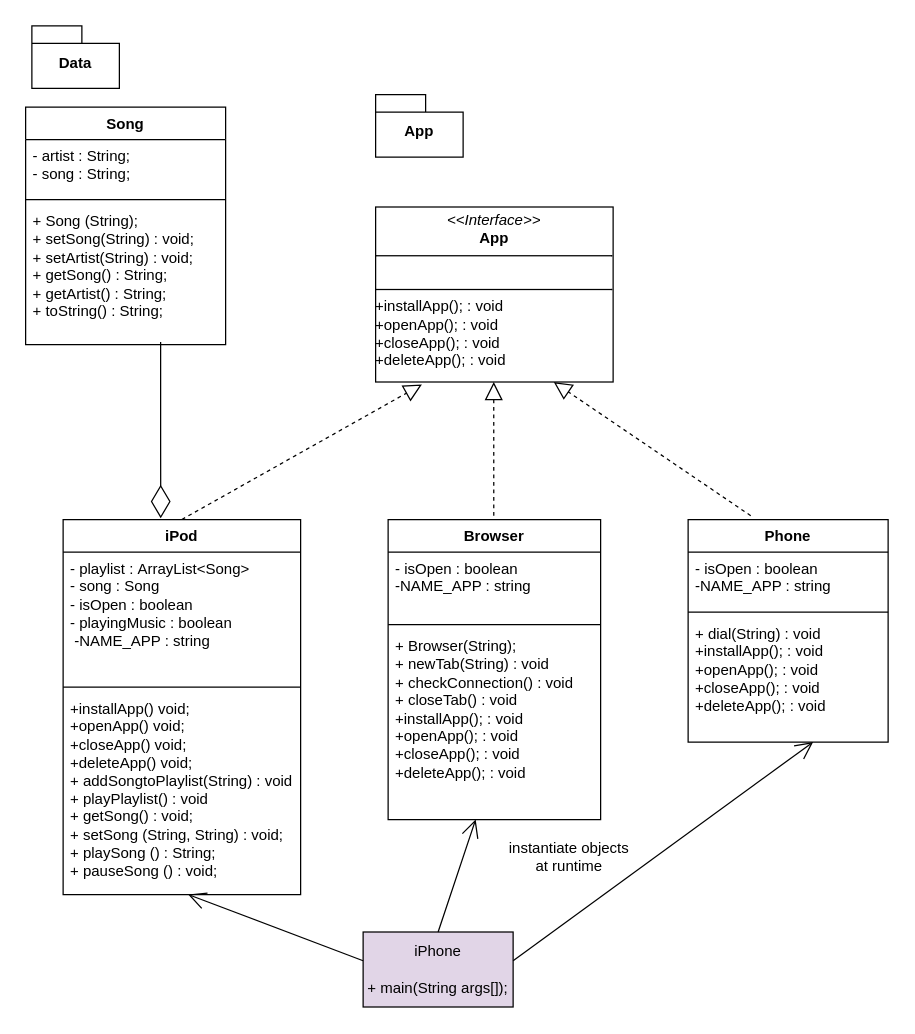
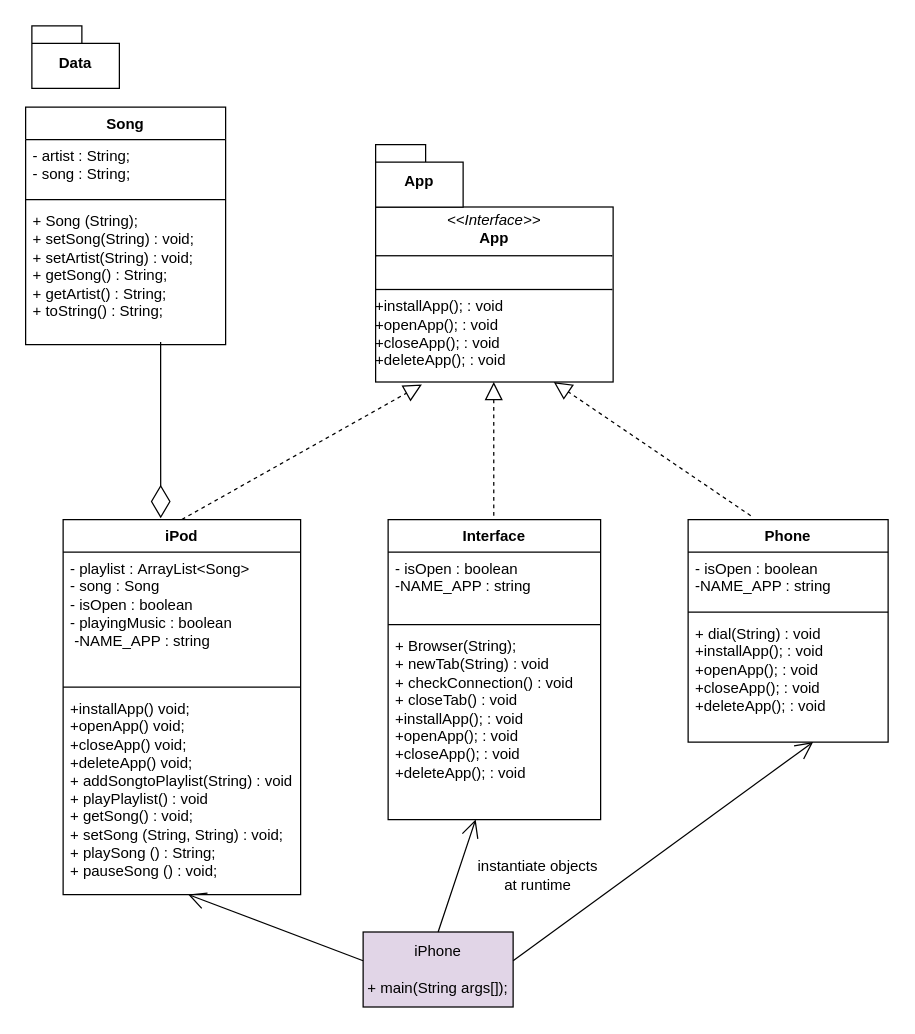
  <mxCell id="0" />
  <mxCell id="1" parent="0" />
  <mxCell id="2" value="iPhone&lt;div&gt;&lt;br&gt;&lt;/div&gt;&lt;div&gt;+ main(String args[]);&lt;/div&gt;" style="rounded=0;whiteSpace=wrap;html=1;fillColor=#e1d5e7;" vertex="1" parent="1"><mxGeometry x="290" y="745" width="120" height="60" as="geometry" /></mxCell>
  <mxCell id="3" value="&lt;p style=&quot;margin:0px;margin-top:4px;text-align:center;&quot;&gt;&lt;i&gt;&amp;lt;&amp;lt;Interface&amp;gt;&amp;gt;&lt;/i&gt;&lt;br&gt;&lt;b&gt;App&lt;/b&gt;&lt;/p&gt;&lt;hr size=&quot;1&quot; style=&quot;border-style:solid;&quot;&gt;&lt;p style=&quot;margin:0px;margin-left:4px;&quot;&gt;&lt;br&gt;&lt;/p&gt;&lt;hr size=&quot;1&quot; style=&quot;border-style:solid;&quot;&gt;&lt;div style=&quot;&quot;&gt;+installApp(); : void&lt;/div&gt;&lt;div style=&quot;&quot;&gt;+openApp(); : void&lt;/div&gt;&lt;div style=&quot;&quot;&gt;+closeApp(); : void&lt;/div&gt;&lt;div style=&quot;&quot;&gt;+deleteApp(); : void&lt;/div&gt;" style="verticalAlign=top;align=left;overflow=fill;html=1;whiteSpace=wrap;" vertex="1" parent="1"><mxGeometry x="300" y="165" width="190" height="140" as="geometry" /></mxCell>
  <mxCell id="4" value="iPod" style="swimlane;fontStyle=1;align=center;verticalAlign=top;childLayout=stackLayout;horizontal=1;startSize=26;horizontalStack=0;resizeParent=1;resizeParentMax=0;resizeLast=0;collapsible=1;marginBottom=0;whiteSpace=wrap;html=1;" vertex="1" parent="1"><mxGeometry x="50" y="415" width="190" height="300" as="geometry" /></mxCell>
  <mxCell id="5" value="&lt;div&gt;- playlist :&amp;nbsp;&lt;span style=&quot;background-color: initial;&quot;&gt;ArrayList&amp;lt;Song&amp;gt;&lt;/span&gt;&lt;span style=&quot;background-color: initial;&quot;&gt;&amp;nbsp;&lt;/span&gt;&lt;/div&gt;&lt;div&gt;- song : Song&lt;/div&gt;&lt;div&gt;- isOpen : boolean&lt;/div&gt;&lt;div&gt;- playingMusic : boolean&amp;nbsp;&lt;/div&gt;&lt;div&gt;&amp;nbsp;-NAME_APP : string&lt;/div&gt;" style="text;strokeColor=none;fillColor=none;align=left;verticalAlign=top;spacingLeft=4;spacingRight=4;overflow=hidden;rotatable=0;points=[[0,0.5],[1,0.5]];portConstraint=eastwest;whiteSpace=wrap;html=1;" vertex="1" parent="4"><mxGeometry y="26" width="190" height="104" as="geometry" /></mxCell>
  <mxCell id="6" value="" style="line;strokeWidth=1;fillColor=none;align=left;verticalAlign=middle;spacingTop=-1;spacingLeft=3;spacingRight=3;rotatable=0;labelPosition=right;points=[];portConstraint=eastwest;strokeColor=inherit;" vertex="1" parent="4"><mxGeometry y="130" width="190" height="8" as="geometry" /></mxCell>
  <mxCell id="7" value="&lt;div&gt;+installApp() void;&lt;/div&gt;&lt;div&gt;+openApp() void;&lt;/div&gt;&lt;div&gt;+closeApp() void;&lt;/div&gt;&lt;div&gt;+deleteApp() void;&lt;/div&gt;&lt;div&gt;+&amp;nbsp;addSongtoPlaylist(String) : void&lt;/div&gt;&lt;div&gt;+&amp;nbsp;playPlaylist() : void&lt;/div&gt;&lt;div&gt;+&amp;nbsp;getSong() : void;&lt;/div&gt;&lt;div&gt;+&amp;nbsp;setSong (String, String) : void;&lt;/div&gt;&lt;div&gt;+&amp;nbsp;playSong () : String;&lt;/div&gt;&lt;div&gt;+ pauseSong () : void;&lt;/div&gt;&lt;div&gt;&lt;br&gt;&lt;/div&gt;" style="text;strokeColor=none;fillColor=none;align=left;verticalAlign=top;spacingLeft=4;spacingRight=4;overflow=hidden;rotatable=0;points=[[0,0.5],[1,0.5]];portConstraint=eastwest;whiteSpace=wrap;html=1;" vertex="1" parent="4"><mxGeometry y="138" width="190" height="162" as="geometry" /></mxCell>
- <mxCell id="8" value="Browser" style="swimlane;fontStyle=1;align=center;verticalAlign=top;childLayout=stackLayout;horizontal=1;startSize=26;horizontalStack=0;resizeParent=1;resizeParentMax=0;resizeLast=0;collapsible=1;marginBottom=0;whiteSpace=wrap;html=1;" vertex="1" parent="1"><mxGeometry x="310" y="415" width="170" height="240" as="geometry" /></mxCell>
+ <mxCell id="8" value="Interface" style="swimlane;fontStyle=1;align=center;verticalAlign=top;childLayout=stackLayout;horizontal=1;startSize=26;horizontalStack=0;resizeParent=1;resizeParentMax=0;resizeLast=0;collapsible=1;marginBottom=0;whiteSpace=wrap;html=1;" vertex="1" parent="1"><mxGeometry x="310" y="415" width="170" height="240" as="geometry" /></mxCell>
  <mxCell id="9" value="&lt;div&gt;- isOpen : boolean&lt;/div&gt;&lt;div&gt;-NAME_APP : string&lt;br&gt;&lt;/div&gt;" style="text;strokeColor=none;fillColor=none;align=left;verticalAlign=top;spacingLeft=4;spacingRight=4;overflow=hidden;rotatable=0;points=[[0,0.5],[1,0.5]];portConstraint=eastwest;whiteSpace=wrap;html=1;" vertex="1" parent="8"><mxGeometry y="26" width="170" height="54" as="geometry" /></mxCell>
  <mxCell id="10" value="" style="line;strokeWidth=1;fillColor=none;align=left;verticalAlign=middle;spacingTop=-1;spacingLeft=3;spacingRight=3;rotatable=0;labelPosition=right;points=[];portConstraint=eastwest;strokeColor=inherit;" vertex="1" parent="8"><mxGeometry y="80" width="170" height="8" as="geometry" /></mxCell>
  <mxCell id="11" value="+ Browser(String);&lt;div&gt;+&amp;nbsp;newTab(String) : void&lt;/div&gt;&lt;div&gt;+&amp;nbsp;checkConnection() : void&lt;/div&gt;&lt;div&gt;+&amp;nbsp;closeTab() : void&lt;/div&gt;&lt;div&gt;&lt;div&gt;+installApp(); : void&lt;/div&gt;&lt;div&gt;+openApp(); : void&lt;/div&gt;&lt;div&gt;+closeApp(); : void&lt;/div&gt;&lt;div&gt;+deleteApp(); : void&lt;/div&gt;&lt;/div&gt;&lt;div&gt;&lt;br&gt;&lt;/div&gt;&lt;div&gt;&lt;br&gt;&lt;/div&gt;" style="text;strokeColor=none;fillColor=none;align=left;verticalAlign=top;spacingLeft=4;spacingRight=4;overflow=hidden;rotatable=0;points=[[0,0.5],[1,0.5]];portConstraint=eastwest;whiteSpace=wrap;html=1;" vertex="1" parent="8"><mxGeometry y="88" width="170" height="152" as="geometry" /></mxCell>
  <mxCell id="12" value="Phone" style="swimlane;fontStyle=1;align=center;verticalAlign=top;childLayout=stackLayout;horizontal=1;startSize=26;horizontalStack=0;resizeParent=1;resizeParentMax=0;resizeLast=0;collapsible=1;marginBottom=0;whiteSpace=wrap;html=1;" vertex="1" parent="1"><mxGeometry x="550" y="415" width="160" height="178" as="geometry" /></mxCell>
  <mxCell id="13" value="&lt;div&gt;- isOpen : boolean&lt;/div&gt;&lt;div&gt;-NAME_APP : string&lt;/div&gt;" style="text;strokeColor=none;fillColor=none;align=left;verticalAlign=top;spacingLeft=4;spacingRight=4;overflow=hidden;rotatable=0;points=[[0,0.5],[1,0.5]];portConstraint=eastwest;whiteSpace=wrap;html=1;" vertex="1" parent="12"><mxGeometry y="26" width="160" height="44" as="geometry" /></mxCell>
  <mxCell id="14" value="" style="line;strokeWidth=1;fillColor=none;align=left;verticalAlign=middle;spacingTop=-1;spacingLeft=3;spacingRight=3;rotatable=0;labelPosition=right;points=[];portConstraint=eastwest;strokeColor=inherit;" vertex="1" parent="12"><mxGeometry y="70" width="160" height="8" as="geometry" /></mxCell>
  <mxCell id="15" value="+ dial(String) : void&lt;div&gt;&lt;div&gt;+installApp(); : void&lt;/div&gt;&lt;div&gt;+openApp(); : void&lt;/div&gt;&lt;div&gt;+closeApp(); : void&lt;/div&gt;&lt;div&gt;+deleteApp(); : void&lt;/div&gt;&lt;/div&gt;" style="text;strokeColor=none;fillColor=none;align=left;verticalAlign=top;spacingLeft=4;spacingRight=4;overflow=hidden;rotatable=0;points=[[0,0.5],[1,0.5]];portConstraint=eastwest;whiteSpace=wrap;html=1;" vertex="1" parent="12"><mxGeometry y="78" width="160" height="100" as="geometry" /></mxCell>
  <mxCell id="16" value="" style="endArrow=block;dashed=1;endFill=0;endSize=12;html=1;rounded=0;entryX=0.195;entryY=1.014;entryDx=0;entryDy=0;entryPerimeter=0;exitX=0.5;exitY=0;exitDx=0;exitDy=0;" edge="1" parent="1" source="4" target="3"><mxGeometry width="160" relative="1" as="geometry"><mxPoint x="210" y="415" as="sourcePoint" /><mxPoint x="270" y="305" as="targetPoint" /></mxGeometry></mxCell>
  <mxCell id="17" value="" style="endArrow=block;dashed=1;endFill=0;endSize=12;html=1;rounded=0;entryX=0.642;entryY=1.021;entryDx=0;entryDy=0;entryPerimeter=0;" edge="1" parent="1"><mxGeometry width="160" relative="1" as="geometry"><mxPoint x="394.52" y="412.06" as="sourcePoint" /><mxPoint x="394.5" y="305" as="targetPoint" /></mxGeometry></mxCell>
  <mxCell id="18" value="" style="endArrow=block;dashed=1;endFill=0;endSize=12;html=1;rounded=0;entryX=0.75;entryY=1;entryDx=0;entryDy=0;exitX=0.313;exitY=-0.017;exitDx=0;exitDy=0;exitPerimeter=0;" edge="1" parent="1" source="12" target="3"><mxGeometry width="160" relative="1" as="geometry"><mxPoint x="520" y="385" as="sourcePoint" /><mxPoint x="680" y="385" as="targetPoint" /></mxGeometry></mxCell>
- <mxCell id="19" value="App" style="shape=folder;fontStyle=1;spacingTop=10;tabWidth=40;tabHeight=14;tabPosition=left;html=1;whiteSpace=wrap;" vertex="1" parent="1"><mxGeometry x="300" y="75" width="70" height="50" as="geometry" /></mxCell>
+ <mxCell id="19" value="App" style="shape=folder;fontStyle=1;spacingTop=10;tabWidth=40;tabHeight=14;tabPosition=left;html=1;whiteSpace=wrap;" vertex="1" parent="1"><mxGeometry x="300" y="115" width="70" height="50" as="geometry" /></mxCell>
  <mxCell id="20" value="Data" style="shape=folder;fontStyle=1;spacingTop=10;tabWidth=40;tabHeight=14;tabPosition=left;html=1;whiteSpace=wrap;" vertex="1" parent="1"><mxGeometry x="25" y="20" width="70" height="50" as="geometry" /></mxCell>
  <mxCell id="21" value="Song" style="swimlane;fontStyle=1;align=center;verticalAlign=top;childLayout=stackLayout;horizontal=1;startSize=26;horizontalStack=0;resizeParent=1;resizeParentMax=0;resizeLast=0;collapsible=1;marginBottom=0;whiteSpace=wrap;html=1;" vertex="1" parent="1"><mxGeometry x="20" y="85" width="160" height="190" as="geometry" /></mxCell>
  <mxCell id="22" value="- artist : String;&lt;div&gt;- song : String;&lt;/div&gt;" style="text;strokeColor=none;fillColor=none;align=left;verticalAlign=top;spacingLeft=4;spacingRight=4;overflow=hidden;rotatable=0;points=[[0,0.5],[1,0.5]];portConstraint=eastwest;whiteSpace=wrap;html=1;" vertex="1" parent="21"><mxGeometry y="26" width="160" height="44" as="geometry" /></mxCell>
  <mxCell id="23" value="" style="line;strokeWidth=1;fillColor=none;align=left;verticalAlign=middle;spacingTop=-1;spacingLeft=3;spacingRight=3;rotatable=0;labelPosition=right;points=[];portConstraint=eastwest;strokeColor=inherit;" vertex="1" parent="21"><mxGeometry y="70" width="160" height="8" as="geometry" /></mxCell>
  <mxCell id="24" value="+ Song (String);&lt;div&gt;+ setSong(String) : void;&lt;/div&gt;&lt;div&gt;+ setArtist(String) : void;&lt;/div&gt;&lt;div&gt;+ getSong() : String;&lt;/div&gt;&lt;div&gt;+ getArtist() : String;&lt;/div&gt;&lt;div&gt;+ toString() : String;&lt;/div&gt;" style="text;strokeColor=none;fillColor=none;align=left;verticalAlign=top;spacingLeft=4;spacingRight=4;overflow=hidden;rotatable=0;points=[[0,0.5],[1,0.5]];portConstraint=eastwest;whiteSpace=wrap;html=1;" vertex="1" parent="21"><mxGeometry y="78" width="160" height="112" as="geometry" /></mxCell>
  <mxCell id="25" value="" style="endArrow=diamondThin;endFill=0;endSize=24;html=1;rounded=0;entryX=0.411;entryY=-0.003;entryDx=0;entryDy=0;entryPerimeter=0;exitX=0.675;exitY=0.982;exitDx=0;exitDy=0;exitPerimeter=0;" edge="1" parent="1" source="24" target="4"><mxGeometry width="160" relative="1" as="geometry"><mxPoint x="150" y="305" as="sourcePoint" /><mxPoint x="60" y="335" as="targetPoint" /><Array as="points"><mxPoint x="128" y="355" /></Array></mxGeometry></mxCell>
  <mxCell id="26" value="" style="endArrow=open;endFill=1;endSize=12;html=1;rounded=0;exitX=1;exitY=0.383;exitDx=0;exitDy=0;exitPerimeter=0;" edge="1" parent="1" source="2"><mxGeometry width="160" relative="1" as="geometry"><mxPoint x="580" y="745" as="sourcePoint" /><mxPoint x="650" y="593" as="targetPoint" /></mxGeometry></mxCell>
  <mxCell id="27" value="" style="endArrow=open;endFill=1;endSize=12;html=1;rounded=0;entryX=0.412;entryY=1;entryDx=0;entryDy=0;entryPerimeter=0;exitX=0.5;exitY=0;exitDx=0;exitDy=0;" edge="1" parent="1" source="2" target="11"><mxGeometry width="160" relative="1" as="geometry"><mxPoint x="370.03" y="745" as="sourcePoint" /><mxPoint x="370" y="658.04" as="targetPoint" /></mxGeometry></mxCell>
  <mxCell id="28" value="" style="endArrow=open;endFill=1;endSize=12;html=1;rounded=0;" edge="1" parent="1"><mxGeometry width="160" relative="1" as="geometry"><mxPoint x="290" y="768" as="sourcePoint" /><mxPoint x="150" y="715" as="targetPoint" /></mxGeometry></mxCell>
- <mxCell id="29" value="instantiate objects at runtime" style="text;strokeColor=none;align=center;fillColor=none;html=1;verticalAlign=middle;whiteSpace=wrap;rounded=0;" vertex="1" parent="1"><mxGeometry x="405" y="670" width="100" height="30" as="geometry" /></mxCell>
+ <mxCell id="29" value="instantiate objects at runtime" style="text;strokeColor=none;align=center;fillColor=none;html=1;verticalAlign=middle;whiteSpace=wrap;rounded=0;" vertex="1" parent="1"><mxGeometry x="380" y="685" width="100" height="30" as="geometry" /></mxCell>
